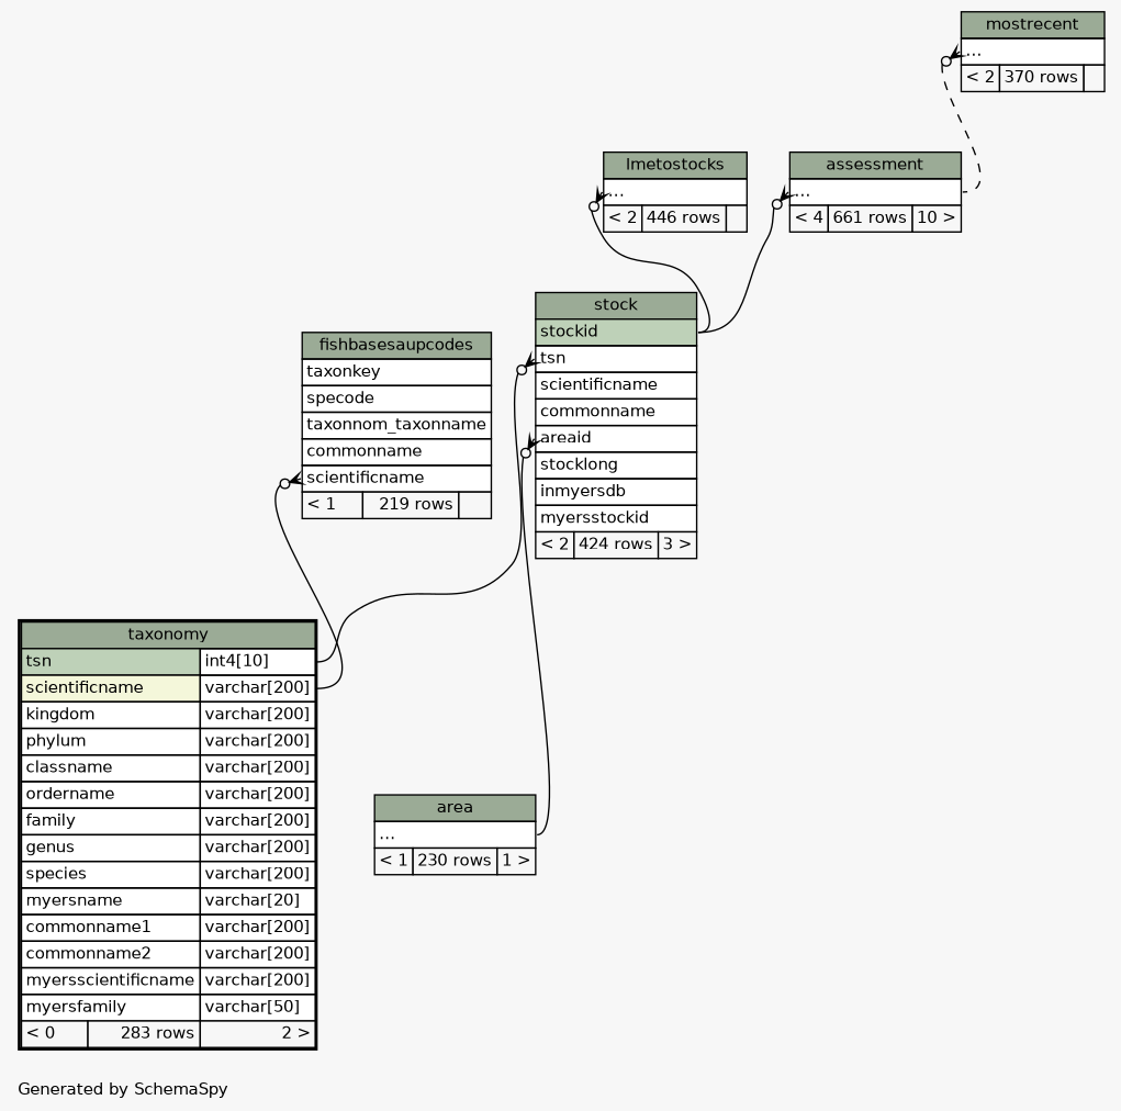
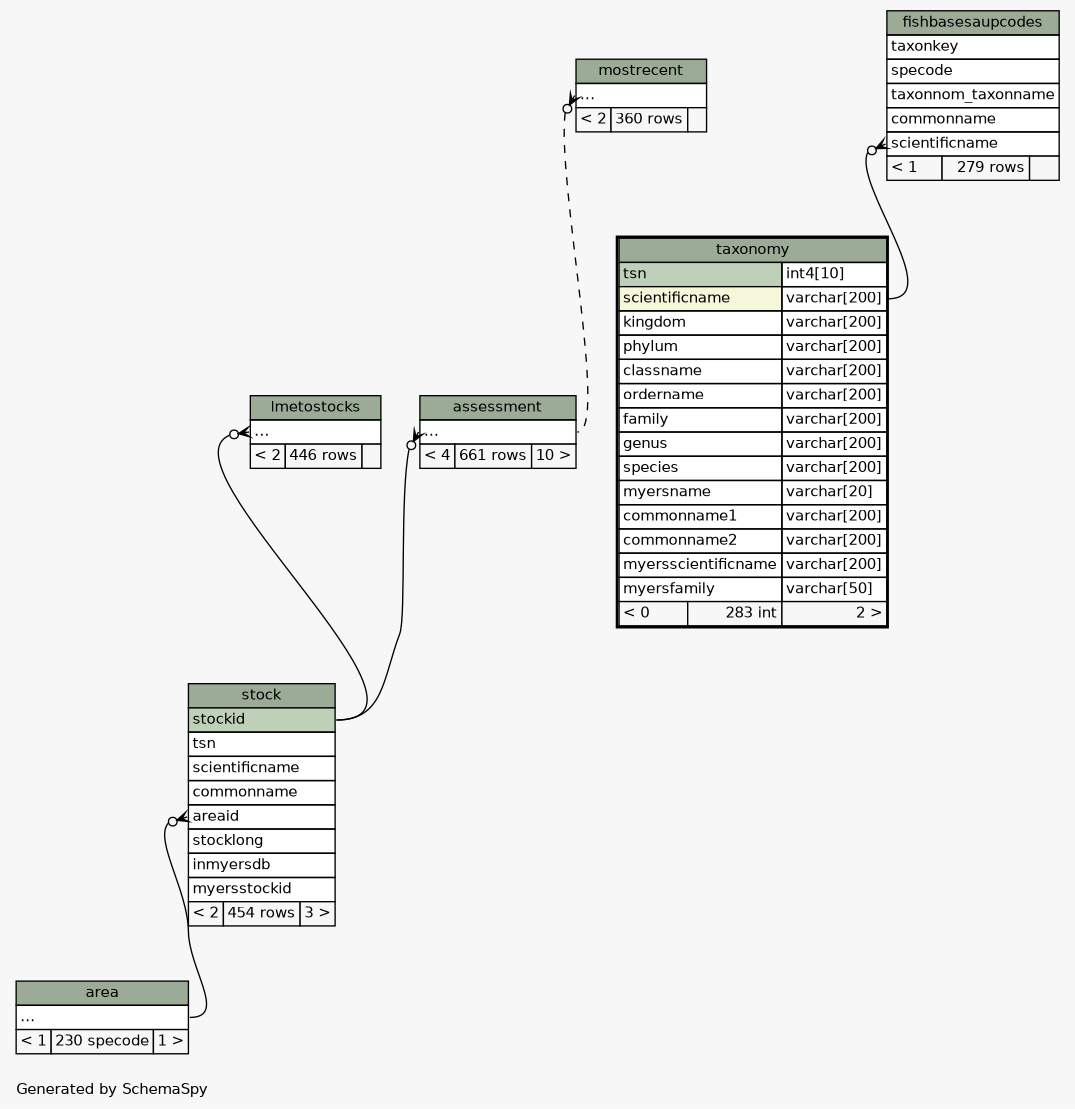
  digraph {
    bgcolor="#f7f7f7"
    fontname=Helvetica
    fontsize=11
    label="\nGenerated by SchemaSpy"
    labeljust=l
    nodesep=0.18
    rankdir=TB
    ranksep=0.46
    node [fontname=Helvetica fontsize=11 shape=plaintext]
    edge [arrowhead=none arrowsize=0.8 arrowtail=crowodot dir=back headport="stockid:e" tailport="elipses:w"]
    n1 [label=<     <TABLE BORDER="0" CELLBORDER="1" CELLSPACING="0" BGCOLOR="#ffffff">       <TR><TD COLSPAN="3" BGCOLOR="#9bab96" ALIGN="CENTER">assessment</TD></TR>       <TR><TD PORT="elipses" COLSPAN="3" ALIGN="LEFT">...</TD></TR>       <TR><TD ALIGN="LEFT" BGCOLOR="#f7f7f7">&lt; 4</TD><TD ALIGN="RIGHT" BGCOLOR="#f7f7f7">661 rows</TD><TD ALIGN="RIGHT" BGCOLOR="#f7f7f7">10 &gt;</TD></TR>     </TABLE>>]
-   n2 [label=<     <TABLE BORDER="0" CELLBORDER="1" CELLSPACING="0" BGCOLOR="#ffffff">       <TR><TD COLSPAN="3" BGCOLOR="#9bab96" ALIGN="CENTER">stock</TD></TR>       <TR><TD PORT="stockid" COLSPAN="3" BGCOLOR="#bed1b8" ALIGN="LEFT">stockid</TD></TR>       <TR><TD PORT="tsn" COLSPAN="3" ALIGN="LEFT">tsn</TD></TR>       <TR><TD PORT="scientificname" COLSPAN="3" ALIGN="LEFT">scientificname</TD></TR>       <TR><TD PORT="commonname" COLSPAN="3" ALIGN="LEFT">commonname</TD></TR>       <TR><TD PORT="areaid" COLSPAN="3" ALIGN="LEFT">areaid</TD></TR>       <TR><TD PORT="stocklong" COLSPAN="3" ALIGN="LEFT">stocklong</TD></TR>       <TR><TD PORT="inmyersdb" COLSPAN="3" ALIGN="LEFT">inmyersdb</TD></TR>       <TR><TD PORT="myersstockid" COLSPAN="3" ALIGN="LEFT">myersstockid</TD></TR>       <TR><TD ALIGN="LEFT" BGCOLOR="#f7f7f7">&lt; 2</TD><TD ALIGN="RIGHT" BGCOLOR="#f7f7f7">424 rows</TD><TD ALIGN="RIGHT" BGCOLOR="#f7f7f7">3 &gt;</TD></TR>     </TABLE>>]
-   n3 [label=<     <TABLE BORDER="2" CELLBORDER="1" CELLSPACING="0" BGCOLOR="#ffffff">       <TR><TD COLSPAN="3" BGCOLOR="#9bab96" ALIGN="CENTER">taxonomy</TD></TR>       <TR><TD PORT="tsn" COLSPAN="2" BGCOLOR="#bed1b8" ALIGN="LEFT">tsn</TD><TD PORT="tsn.type" ALIGN="LEFT">int4[10]</TD></TR>       <TR><TD PORT="scientificname" COLSPAN="2" BGCOLOR="#f4f7da" ALIGN="LEFT">scientificname</TD><TD PORT="scientificname.type" ALIGN="LEFT">varchar[200]</TD></TR>       <TR><TD PORT="kingdom" COLSPAN="2" ALIGN="LEFT">kingdom</TD><TD PORT="kingdom.type" ALIGN="LEFT">varchar[200]</TD></TR>       <TR><TD PORT="phylum" COLSPAN="2" ALIGN="LEFT">phylum</TD><TD PORT="phylum.type" ALIGN="LEFT">varchar[200]</TD></TR>       <TR><TD PORT="classname" COLSPAN="2" ALIGN="LEFT">classname</TD><TD PORT="classname.type" ALIGN="LEFT">varchar[200]</TD></TR>       <TR><TD PORT="ordername" COLSPAN="2" ALIGN="LEFT">ordername</TD><TD PORT="ordername.type" ALIGN="LEFT">varchar[200]</TD></TR>       <TR><TD PORT="family" COLSPAN="2" ALIGN="LEFT">family</TD><TD PORT="family.type" ALIGN="LEFT">varchar[200]</TD></TR>       <TR><TD PORT="genus" COLSPAN="2" ALIGN="LEFT">genus</TD><TD PORT="genus.type" ALIGN="LEFT">varchar[200]</TD></TR>       <TR><TD PORT="species" COLSPAN="2" ALIGN="LEFT">species</TD><TD PORT="species.type" ALIGN="LEFT">varchar[200]</TD></TR>       <TR><TD PORT="myersname" COLSPAN="2" ALIGN="LEFT">myersname</TD><TD PORT="myersname.type" ALIGN="LEFT">varchar[20]</TD></TR>       <TR><TD PORT="commonname1" COLSPAN="2" ALIGN="LEFT">commonname1</TD><TD PORT="commonname1.type" ALIGN="LEFT">varchar[200]</TD></TR>       <TR><TD PORT="commonname2" COLSPAN="2" ALIGN="LEFT">commonname2</TD><TD PORT="commonname2.type" ALIGN="LEFT">varchar[200]</TD></TR>       <TR><TD PORT="myersscientificname" COLSPAN="2" ALIGN="LEFT">myersscientificname</TD><TD PORT="myersscientificname.type" ALIGN="LEFT">varchar[200]</TD></TR>       <TR><TD PORT="myersfamily" COLSPAN="2" ALIGN="LEFT">myersfamily</TD><TD PORT="myersfamily.type" ALIGN="LEFT">varchar[50]</TD></TR>       <TR><TD ALIGN="LEFT" BGCOLOR="#f7f7f7">&lt; 0</TD><TD ALIGN="RIGHT" BGCOLOR="#f7f7f7">283 rows</TD><TD ALIGN="RIGHT" BGCOLOR="#f7f7f7">2 &gt;</TD></TR>     </TABLE>>]
-   n4 [label=<     <TABLE BORDER="0" CELLBORDER="1" CELLSPACING="0" BGCOLOR="#ffffff">       <TR><TD COLSPAN="3" BGCOLOR="#9bab96" ALIGN="CENTER">area</TD></TR>       <TR><TD PORT="elipses" COLSPAN="3" ALIGN="LEFT">...</TD></TR>       <TR><TD ALIGN="LEFT" BGCOLOR="#f7f7f7">&lt; 1</TD><TD ALIGN="RIGHT" BGCOLOR="#f7f7f7">230 rows</TD><TD ALIGN="RIGHT" BGCOLOR="#f7f7f7">1 &gt;</TD></TR>     </TABLE>>]
-   n5 [label=<     <TABLE BORDER="0" CELLBORDER="1" CELLSPACING="0" BGCOLOR="#ffffff">       <TR><TD COLSPAN="3" BGCOLOR="#9bab96" ALIGN="CENTER">fishbasesaupcodes</TD></TR>       <TR><TD PORT="taxonkey" COLSPAN="3" ALIGN="LEFT">taxonkey</TD></TR>       <TR><TD PORT="specode" COLSPAN="3" ALIGN="LEFT">specode</TD></TR>       <TR><TD PORT="taxonnom_taxonname" COLSPAN="3" ALIGN="LEFT">taxonnom_taxonname</TD></TR>       <TR><TD PORT="commonname" COLSPAN="3" ALIGN="LEFT">commonname</TD></TR>       <TR><TD PORT="scientificname" COLSPAN="3" ALIGN="LEFT">scientificname</TD></TR>       <TR><TD ALIGN="LEFT" BGCOLOR="#f7f7f7">&lt; 1</TD><TD ALIGN="RIGHT" BGCOLOR="#f7f7f7">219 rows</TD><TD ALIGN="RIGHT" BGCOLOR="#f7f7f7">  </TD></TR>     </TABLE>>]
+   n2 [label=<     <TABLE BORDER="0" CELLBORDER="1" CELLSPACING="0" BGCOLOR="#ffffff">       <TR><TD COLSPAN="3" BGCOLOR="#9bab96" ALIGN="CENTER">stock</TD></TR>       <TR><TD PORT="stockid" COLSPAN="3" BGCOLOR="#bed1b8" ALIGN="LEFT">stockid</TD></TR>       <TR><TD PORT="tsn" COLSPAN="3" ALIGN="LEFT">tsn</TD></TR>       <TR><TD PORT="scientificname" COLSPAN="3" ALIGN="LEFT">scientificname</TD></TR>       <TR><TD PORT="commonname" COLSPAN="3" ALIGN="LEFT">commonname</TD></TR>       <TR><TD PORT="areaid" COLSPAN="3" ALIGN="LEFT">areaid</TD></TR>       <TR><TD PORT="stocklong" COLSPAN="3" ALIGN="LEFT">stocklong</TD></TR>       <TR><TD PORT="inmyersdb" COLSPAN="3" ALIGN="LEFT">inmyersdb</TD></TR>       <TR><TD PORT="myersstockid" COLSPAN="3" ALIGN="LEFT">myersstockid</TD></TR>       <TR><TD ALIGN="LEFT" BGCOLOR="#f7f7f7">&lt; 2</TD><TD ALIGN="RIGHT" BGCOLOR="#f7f7f7">454 rows</TD><TD ALIGN="RIGHT" BGCOLOR="#f7f7f7">3 &gt;</TD></TR>     </TABLE>>]
+   n3 [label=<     <TABLE BORDER="2" CELLBORDER="1" CELLSPACING="0" BGCOLOR="#ffffff">       <TR><TD COLSPAN="3" BGCOLOR="#9bab96" ALIGN="CENTER">taxonomy</TD></TR>       <TR><TD PORT="tsn" COLSPAN="2" BGCOLOR="#bed1b8" ALIGN="LEFT">tsn</TD><TD PORT="tsn.type" ALIGN="LEFT">int4[10]</TD></TR>       <TR><TD PORT="scientificname" COLSPAN="2" BGCOLOR="#f4f7da" ALIGN="LEFT">scientificname</TD><TD PORT="scientificname.type" ALIGN="LEFT">varchar[200]</TD></TR>       <TR><TD PORT="kingdom" COLSPAN="2" ALIGN="LEFT">kingdom</TD><TD PORT="kingdom.type" ALIGN="LEFT">varchar[200]</TD></TR>       <TR><TD PORT="phylum" COLSPAN="2" ALIGN="LEFT">phylum</TD><TD PORT="phylum.type" ALIGN="LEFT">varchar[200]</TD></TR>       <TR><TD PORT="classname" COLSPAN="2" ALIGN="LEFT">classname</TD><TD PORT="classname.type" ALIGN="LEFT">varchar[200]</TD></TR>       <TR><TD PORT="ordername" COLSPAN="2" ALIGN="LEFT">ordername</TD><TD PORT="ordername.type" ALIGN="LEFT">varchar[200]</TD></TR>       <TR><TD PORT="family" COLSPAN="2" ALIGN="LEFT">family</TD><TD PORT="family.type" ALIGN="LEFT">varchar[200]</TD></TR>       <TR><TD PORT="genus" COLSPAN="2" ALIGN="LEFT">genus</TD><TD PORT="genus.type" ALIGN="LEFT">varchar[200]</TD></TR>       <TR><TD PORT="species" COLSPAN="2" ALIGN="LEFT">species</TD><TD PORT="species.type" ALIGN="LEFT">varchar[200]</TD></TR>       <TR><TD PORT="myersname" COLSPAN="2" ALIGN="LEFT">myersname</TD><TD PORT="myersname.type" ALIGN="LEFT">varchar[20]</TD></TR>       <TR><TD PORT="commonname1" COLSPAN="2" ALIGN="LEFT">commonname1</TD><TD PORT="commonname1.type" ALIGN="LEFT">varchar[200]</TD></TR>       <TR><TD PORT="commonname2" COLSPAN="2" ALIGN="LEFT">commonname2</TD><TD PORT="commonname2.type" ALIGN="LEFT">varchar[200]</TD></TR>       <TR><TD PORT="myersscientificname" COLSPAN="2" ALIGN="LEFT">myersscientificname</TD><TD PORT="myersscientificname.type" ALIGN="LEFT">varchar[200]</TD></TR>       <TR><TD PORT="myersfamily" COLSPAN="2" ALIGN="LEFT">myersfamily</TD><TD PORT="myersfamily.type" ALIGN="LEFT">varchar[50]</TD></TR>       <TR><TD ALIGN="LEFT" BGCOLOR="#f7f7f7">&lt; 0</TD><TD ALIGN="RIGHT" BGCOLOR="#f7f7f7">283 int</TD><TD ALIGN="RIGHT" BGCOLOR="#f7f7f7">2 &gt;</TD></TR>     </TABLE>>]
+   n4 [label=<     <TABLE BORDER="0" CELLBORDER="1" CELLSPACING="0" BGCOLOR="#ffffff">       <TR><TD COLSPAN="3" BGCOLOR="#9bab96" ALIGN="CENTER">area</TD></TR>       <TR><TD PORT="elipses" COLSPAN="3" ALIGN="LEFT">...</TD></TR>       <TR><TD ALIGN="LEFT" BGCOLOR="#f7f7f7">&lt; 1</TD><TD ALIGN="RIGHT" BGCOLOR="#f7f7f7">230 specode</TD><TD ALIGN="RIGHT" BGCOLOR="#f7f7f7">1 &gt;</TD></TR>     </TABLE>>]
+   n5 [label=<     <TABLE BORDER="0" CELLBORDER="1" CELLSPACING="0" BGCOLOR="#ffffff">       <TR><TD COLSPAN="3" BGCOLOR="#9bab96" ALIGN="CENTER">fishbasesaupcodes</TD></TR>       <TR><TD PORT="taxonkey" COLSPAN="3" ALIGN="LEFT">taxonkey</TD></TR>       <TR><TD PORT="specode" COLSPAN="3" ALIGN="LEFT">specode</TD></TR>       <TR><TD PORT="taxonnom_taxonname" COLSPAN="3" ALIGN="LEFT">taxonnom_taxonname</TD></TR>       <TR><TD PORT="commonname" COLSPAN="3" ALIGN="LEFT">commonname</TD></TR>       <TR><TD PORT="scientificname" COLSPAN="3" ALIGN="LEFT">scientificname</TD></TR>       <TR><TD ALIGN="LEFT" BGCOLOR="#f7f7f7">&lt; 1</TD><TD ALIGN="RIGHT" BGCOLOR="#f7f7f7">279 rows</TD><TD ALIGN="RIGHT" BGCOLOR="#f7f7f7">  </TD></TR>     </TABLE>>]
    n6 [label=<     <TABLE BORDER="0" CELLBORDER="1" CELLSPACING="0" BGCOLOR="#ffffff">       <TR><TD COLSPAN="3" BGCOLOR="#9bab96" ALIGN="CENTER">lmetostocks</TD></TR>       <TR><TD PORT="elipses" COLSPAN="3" ALIGN="LEFT">...</TD></TR>       <TR><TD ALIGN="LEFT" BGCOLOR="#f7f7f7">&lt; 2</TD><TD ALIGN="RIGHT" BGCOLOR="#f7f7f7">446 rows</TD><TD ALIGN="RIGHT" BGCOLOR="#f7f7f7">  </TD></TR>     </TABLE>>]
-   n7 [label=<     <TABLE BORDER="0" CELLBORDER="1" CELLSPACING="0" BGCOLOR="#ffffff">       <TR><TD COLSPAN="3" BGCOLOR="#9bab96" ALIGN="CENTER">mostrecent</TD></TR>       <TR><TD PORT="elipses" COLSPAN="3" ALIGN="LEFT">...</TD></TR>       <TR><TD ALIGN="LEFT" BGCOLOR="#f7f7f7">&lt; 2</TD><TD ALIGN="RIGHT" BGCOLOR="#f7f7f7">370 rows</TD><TD ALIGN="RIGHT" BGCOLOR="#f7f7f7">  </TD></TR>     </TABLE>>]
+   n7 [label=<     <TABLE BORDER="0" CELLBORDER="1" CELLSPACING="0" BGCOLOR="#ffffff">       <TR><TD COLSPAN="3" BGCOLOR="#9bab96" ALIGN="CENTER">mostrecent</TD></TR>       <TR><TD PORT="elipses" COLSPAN="3" ALIGN="LEFT">...</TD></TR>       <TR><TD ALIGN="LEFT" BGCOLOR="#f7f7f7">&lt; 2</TD><TD ALIGN="RIGHT" BGCOLOR="#f7f7f7">360 rows</TD><TD ALIGN="RIGHT" BGCOLOR="#f7f7f7">  </TD></TR>     </TABLE>>]
    n1 -> n2
-   n2 -> n3 [headport="tsn.type:e" tailport="tsn:w"]
    n2 -> n4 [headport="elipses:e" tailport="areaid:w"]
    n5 -> n3 [headport="scientificname.type:e" tailport="scientificname:w"]
    n6 -> n2
    n7 -> n1 [headport="elipses:e" style=dashed]
  }
